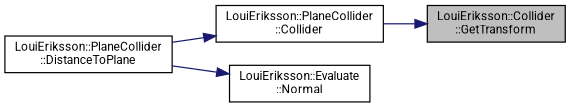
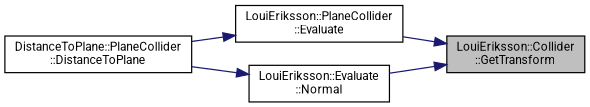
  digraph {
    fontname=Roboto
    rankdir=RL
    node [color=black fillcolor=white fontname=Roboto fontsize=10 shape=record style=filled]
    edge [color=midnightblue dir=back fontname=Roboto fontsize=10 labelfontname=Helvetica labelfontsize=10 style=solid]
    n1 [fillcolor=grey75 fontcolor=black height=0.2 label="LouiEriksson::Collider\l::GetTransform" width=0.4]
-   n2 [height=0.2 label="LouiEriksson::PlaneCollider\l::Collider" width=0.4]
+   n2 [height=0.2 label="LouiEriksson::PlaneCollider\l::Evaluate" width=0.4]
    n3 [height=0.2 label="LouiEriksson::Evaluate\l::Normal" width=0.4]
-   n4 [height=0.2 label="LouiEriksson::PlaneCollider\l::DistanceToPlane" width=0.4]
+   n4 [height=0.2 label="DistanceToPlane::PlaneCollider\l::DistanceToPlane" width=0.4]
    n1 -> n2
+   n1 -> n3
    n2 -> n4
    n3 -> n4
  }
